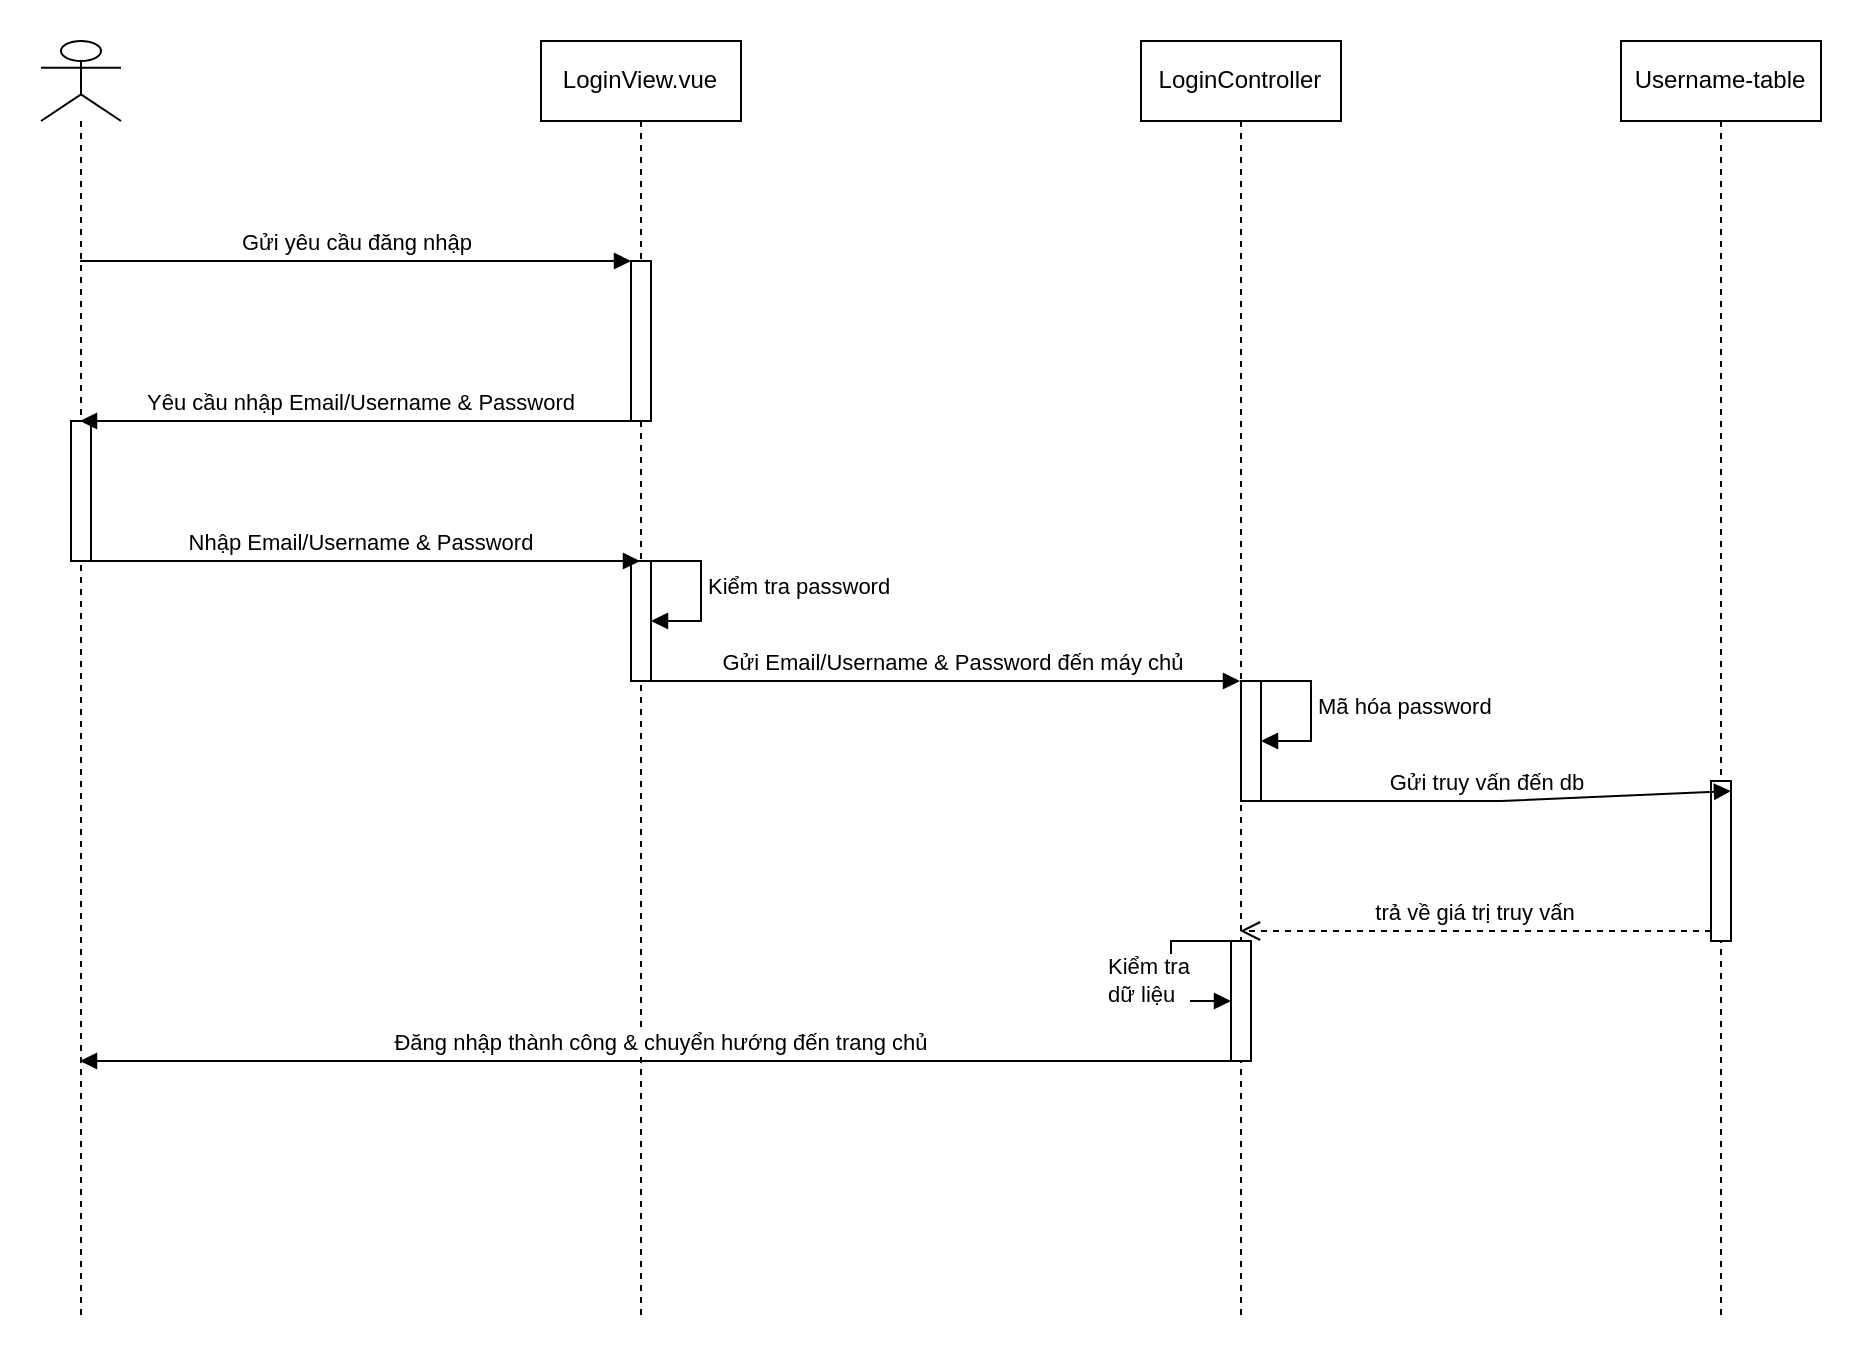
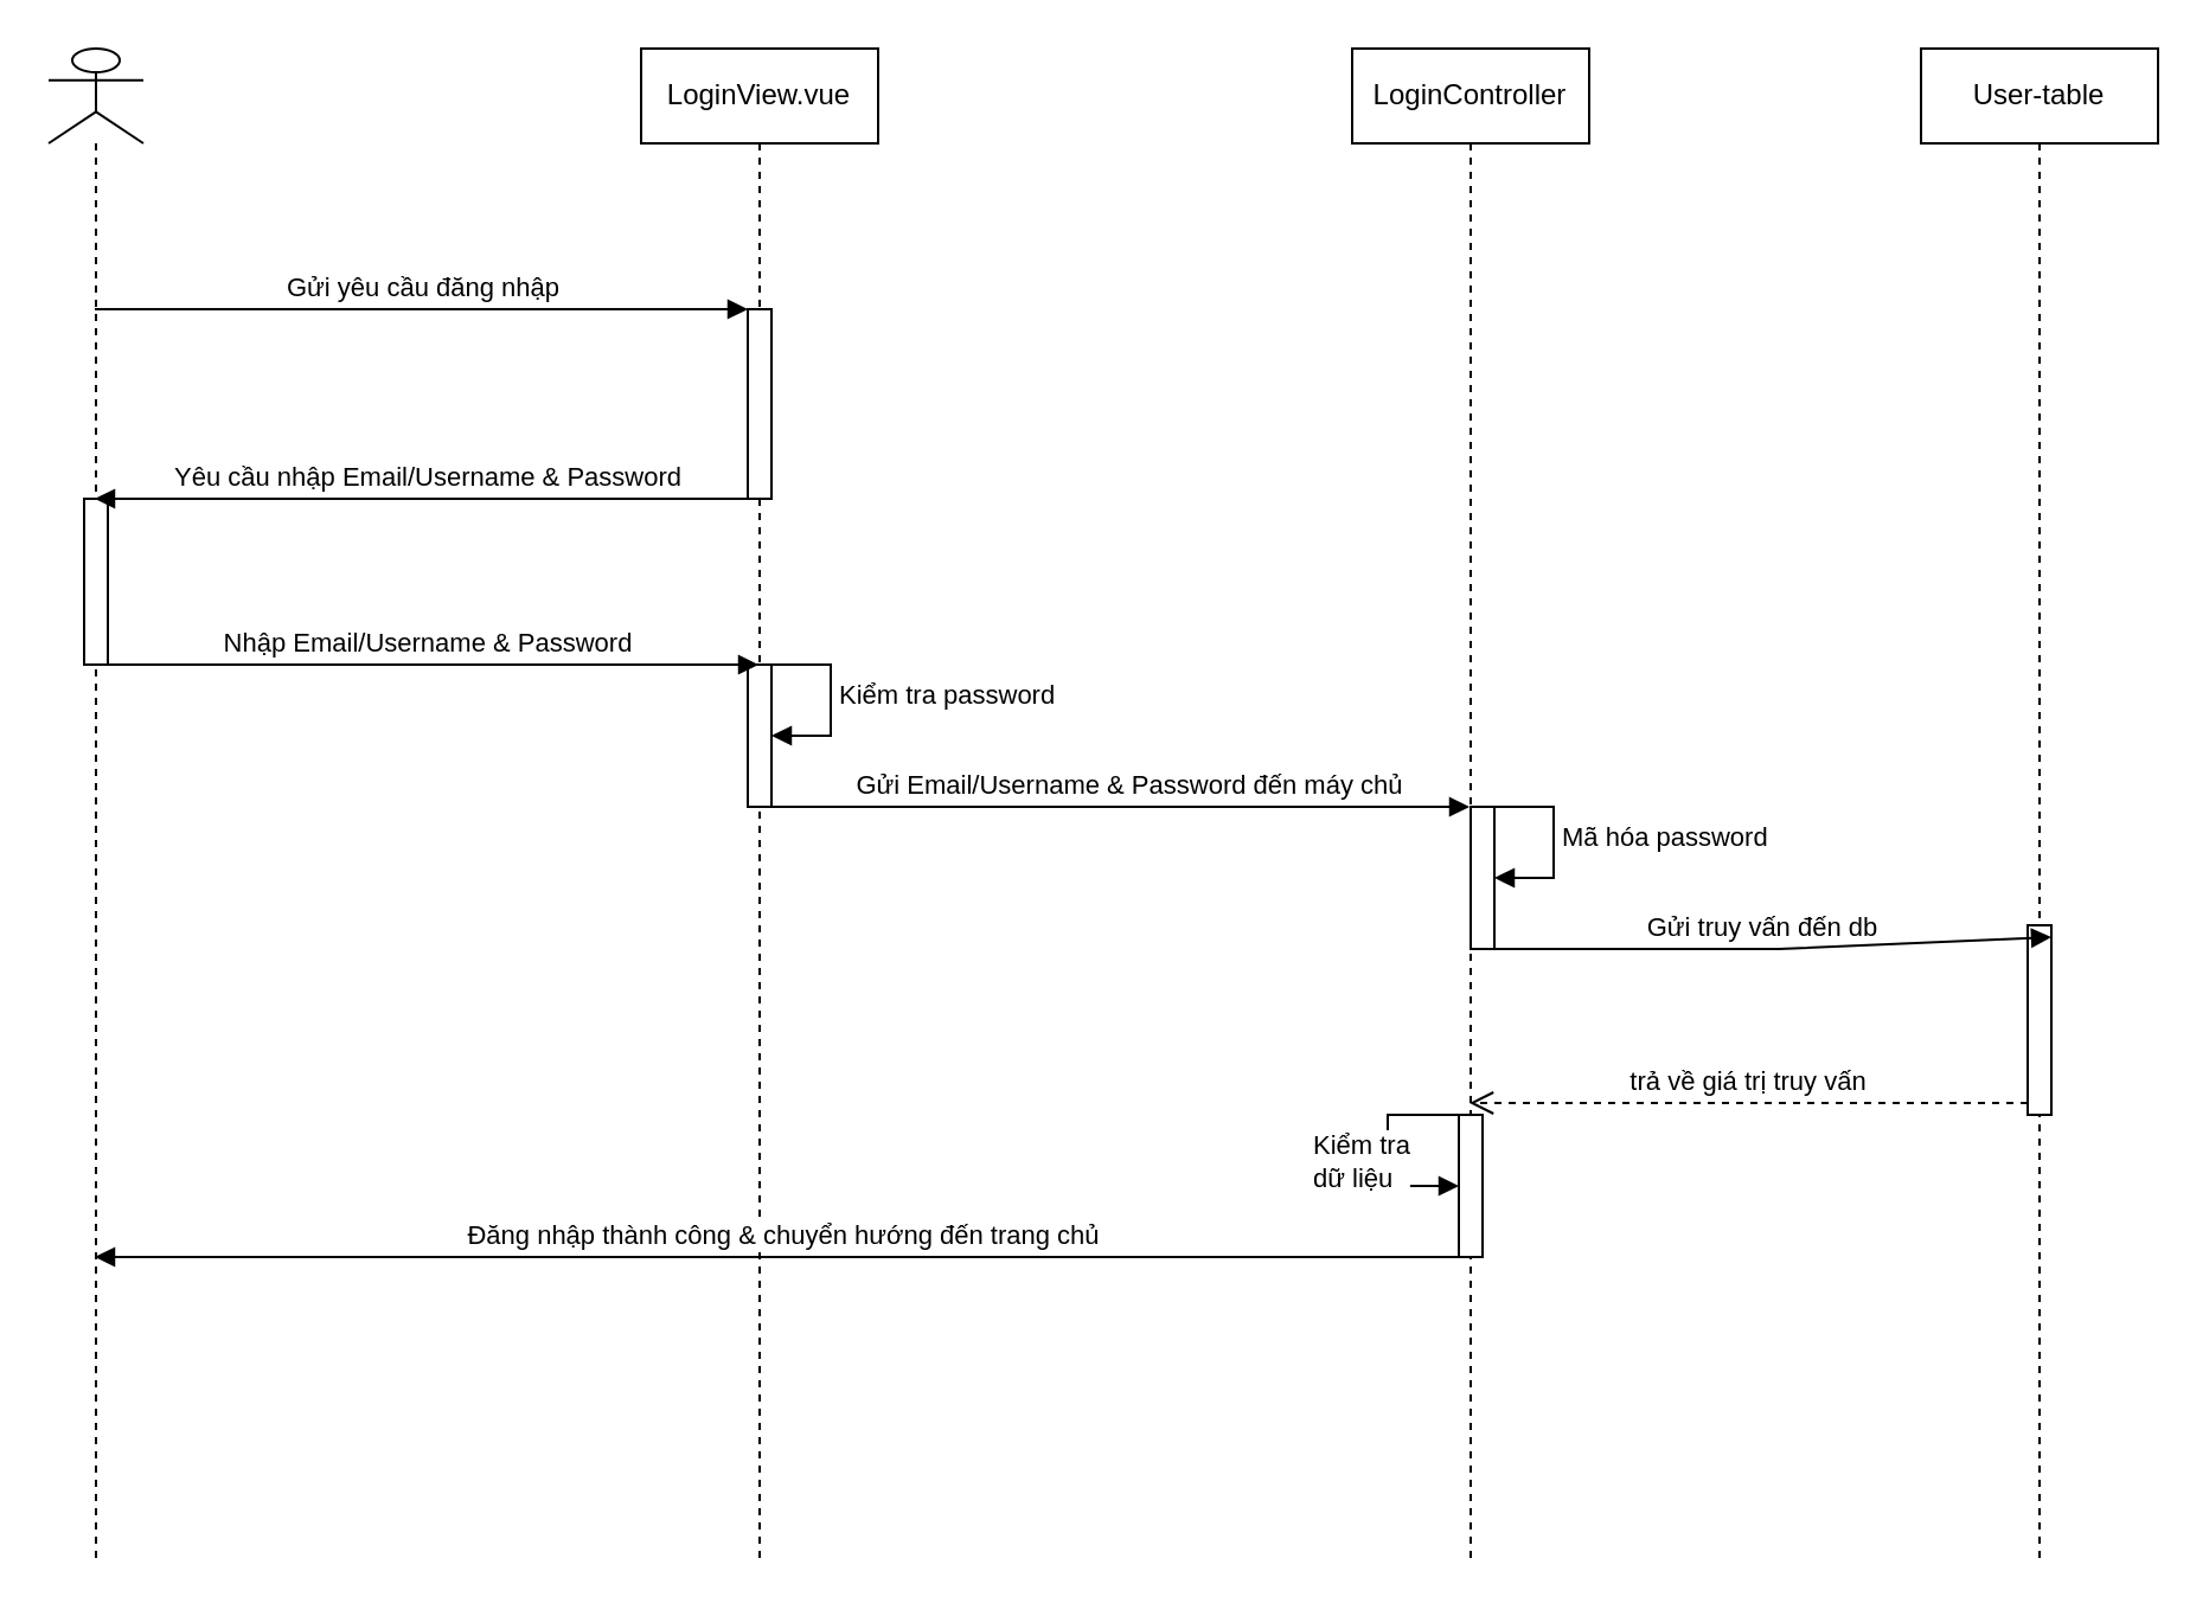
  <mxCell id="0" />
  <mxCell id="1" parent="0" />
  <mxCell id="2" value="" style="shape=umlLifeline;perimeter=lifelinePerimeter;whiteSpace=wrap;html=1;container=1;dropTarget=0;collapsible=0;recursiveResize=0;outlineConnect=0;portConstraint=eastwest;newEdgeStyle={&quot;curved&quot;:0,&quot;rounded&quot;:0};participant=umlActor;" parent="1" vertex="1"><mxGeometry x="20" y="20" width="40" height="640" as="geometry" /></mxCell>
  <mxCell id="3" value="" style="html=1;points=[[0,0,0,0,5],[0,1,0,0,-5],[1,0,0,0,5],[1,1,0,0,-5]];perimeter=orthogonalPerimeter;outlineConnect=0;targetShapes=umlLifeline;portConstraint=eastwest;newEdgeStyle={&quot;curved&quot;:0,&quot;rounded&quot;:0};" parent="2" vertex="1"><mxGeometry x="15" y="190" width="10" height="70" as="geometry" /></mxCell>
  <mxCell id="4" value="LoginView.vue" style="shape=umlLifeline;perimeter=lifelinePerimeter;whiteSpace=wrap;html=1;container=1;dropTarget=0;collapsible=0;recursiveResize=0;outlineConnect=0;portConstraint=eastwest;newEdgeStyle={&quot;curved&quot;:0,&quot;rounded&quot;:0};" parent="1" vertex="1"><mxGeometry x="270" y="20" width="100" height="640" as="geometry" /></mxCell>
  <mxCell id="5" value="" style="html=1;points=[[0,0,0,0,5],[0,1,0,0,-5],[1,0,0,0,5],[1,1,0,0,-5]];perimeter=orthogonalPerimeter;outlineConnect=0;targetShapes=umlLifeline;portConstraint=eastwest;newEdgeStyle={&quot;curved&quot;:0,&quot;rounded&quot;:0};" parent="4" vertex="1"><mxGeometry x="45" y="110" width="10" height="80" as="geometry" /></mxCell>
  <mxCell id="6" value="" style="html=1;points=[[0,0,0,0,5],[0,1,0,0,-5],[1,0,0,0,5],[1,1,0,0,-5]];perimeter=orthogonalPerimeter;outlineConnect=0;targetShapes=umlLifeline;portConstraint=eastwest;newEdgeStyle={&quot;curved&quot;:0,&quot;rounded&quot;:0};" parent="4" vertex="1"><mxGeometry x="45" y="260" width="10" height="60" as="geometry" /></mxCell>
  <mxCell id="7" value="Kiểm tra password" style="html=1;align=left;spacingLeft=2;endArrow=block;rounded=0;edgeStyle=orthogonalEdgeStyle;curved=0;rounded=0;" parent="4" target="6" edge="1"><mxGeometry relative="1" as="geometry"><mxPoint x="50" y="260" as="sourcePoint" /><Array as="points"><mxPoint x="80" y="290" /></Array></mxGeometry></mxCell>
  <mxCell id="8" value="LoginController" style="shape=umlLifeline;perimeter=lifelinePerimeter;whiteSpace=wrap;html=1;container=1;dropTarget=0;collapsible=0;recursiveResize=0;outlineConnect=0;portConstraint=eastwest;newEdgeStyle={&quot;curved&quot;:0,&quot;rounded&quot;:0};" parent="1" vertex="1"><mxGeometry x="570" y="20" width="100" height="640" as="geometry" /></mxCell>
  <mxCell id="9" value="" style="html=1;points=[[0,0,0,0,5],[0,1,0,0,-5],[1,0,0,0,5],[1,1,0,0,-5]];perimeter=orthogonalPerimeter;outlineConnect=0;targetShapes=umlLifeline;portConstraint=eastwest;newEdgeStyle={&quot;curved&quot;:0,&quot;rounded&quot;:0};" parent="8" vertex="1"><mxGeometry x="50" y="320" width="10" height="60" as="geometry" /></mxCell>
  <mxCell id="10" value="Mã hóa password" style="html=1;align=left;spacingLeft=2;endArrow=block;rounded=0;edgeStyle=orthogonalEdgeStyle;curved=0;rounded=0;" parent="8" target="9" edge="1"><mxGeometry relative="1" as="geometry"><mxPoint x="55" y="320" as="sourcePoint" /><Array as="points"><mxPoint x="85" y="350" /></Array></mxGeometry></mxCell>
  <mxCell id="11" value="" style="html=1;points=[[0,0,0,0,5],[0,1,0,0,-5],[1,0,0,0,5],[1,1,0,0,-5]];perimeter=orthogonalPerimeter;outlineConnect=0;targetShapes=umlLifeline;portConstraint=eastwest;newEdgeStyle={&quot;curved&quot;:0,&quot;rounded&quot;:0};" vertex="1" parent="8"><mxGeometry x="45" y="450" width="10" height="60" as="geometry" /></mxCell>
  <mxCell id="12" value="Kiểm tra&lt;div&gt;dữ liệu&lt;/div&gt;" style="html=1;align=left;spacingLeft=2;endArrow=block;rounded=0;edgeStyle=orthogonalEdgeStyle;curved=0;rounded=0;" edge="1" target="11" parent="8"><mxGeometry x="0.158" y="-35" relative="1" as="geometry"><mxPoint x="50" y="450" as="sourcePoint" /><Array as="points"><mxPoint x="15" y="450" /><mxPoint x="15" y="480" /></Array><mxPoint as="offset" /></mxGeometry></mxCell>
- <mxCell id="13" value="Username-table" style="shape=umlLifeline;perimeter=lifelinePerimeter;whiteSpace=wrap;html=1;container=1;dropTarget=0;collapsible=0;recursiveResize=0;outlineConnect=0;portConstraint=eastwest;newEdgeStyle={&quot;curved&quot;:0,&quot;rounded&quot;:0};" parent="1" vertex="1"><mxGeometry x="810" y="20" width="100" height="640" as="geometry" /></mxCell>
+ <mxCell id="13" value="User-table" style="shape=umlLifeline;perimeter=lifelinePerimeter;whiteSpace=wrap;html=1;container=1;dropTarget=0;collapsible=0;recursiveResize=0;outlineConnect=0;portConstraint=eastwest;newEdgeStyle={&quot;curved&quot;:0,&quot;rounded&quot;:0};" parent="1" vertex="1"><mxGeometry x="810" y="20" width="100" height="640" as="geometry" /></mxCell>
  <mxCell id="14" value="" style="html=1;points=[[0,0,0,0,5],[0,1,0,0,-5],[1,0,0,0,5],[1,1,0,0,-5]];perimeter=orthogonalPerimeter;outlineConnect=0;targetShapes=umlLifeline;portConstraint=eastwest;newEdgeStyle={&quot;curved&quot;:0,&quot;rounded&quot;:0};" parent="13" vertex="1"><mxGeometry x="45" y="370" width="10" height="80" as="geometry" /></mxCell>
  <mxCell id="15" value="Gửi yêu cầu đăng nhập" style="html=1;verticalAlign=bottom;endArrow=block;curved=0;rounded=0;" parent="1" source="2" target="5" edge="1"><mxGeometry x="0.001" width="80" relative="1" as="geometry"><mxPoint x="400" y="220" as="sourcePoint" /><mxPoint x="480" y="220" as="targetPoint" /><Array as="points"><mxPoint x="170" y="130" /></Array><mxPoint as="offset" /></mxGeometry></mxCell>
  <mxCell id="16" value="Yêu cầu nhập Email/Username &amp;amp; Password" style="html=1;verticalAlign=bottom;endArrow=block;curved=0;rounded=0;" parent="1" source="4" target="2" edge="1"><mxGeometry width="80" relative="1" as="geometry"><mxPoint x="320" y="210" as="sourcePoint" /><mxPoint x="480" y="220" as="targetPoint" /><Array as="points"><mxPoint x="260" y="210" /></Array></mxGeometry></mxCell>
  <mxCell id="17" value="Nhập Email/Username &amp;amp; Password" style="html=1;verticalAlign=bottom;endArrow=block;curved=0;rounded=0;" parent="1" edge="1"><mxGeometry width="80" relative="1" as="geometry"><mxPoint x="39.667" y="280" as="sourcePoint" /><mxPoint x="319.5" y="280" as="targetPoint" /></mxGeometry></mxCell>
  <mxCell id="18" value="Gửi Email/Username &amp;amp; Password đến máy chủ" style="html=1;verticalAlign=bottom;endArrow=block;curved=0;rounded=0;" parent="1" edge="1"><mxGeometry x="0.043" width="80" relative="1" as="geometry"><mxPoint x="319.667" y="340" as="sourcePoint" /><mxPoint x="619.5" y="340" as="targetPoint" /><Array as="points"><mxPoint x="500" y="340" /></Array><mxPoint as="offset" /></mxGeometry></mxCell>
  <mxCell id="19" value="trả về giá trị truy vấn" style="html=1;verticalAlign=bottom;endArrow=open;dashed=1;endSize=8;curved=0;rounded=0;exitX=0;exitY=1;exitDx=0;exitDy=-5;" parent="1" source="14" target="8" edge="1"><mxGeometry relative="1" as="geometry"><mxPoint x="619.997" y="475" as="targetPoint" /></mxGeometry></mxCell>
  <mxCell id="20" value="Gửi truy vấn đến db" style="html=1;verticalAlign=bottom;endArrow=block;curved=0;rounded=0;entryX=1;entryY=0;entryDx=0;entryDy=5;entryPerimeter=0;" edge="1" parent="1" source="8" target="14"><mxGeometry width="80" relative="1" as="geometry"><mxPoint x="460" y="350" as="sourcePoint" /><mxPoint x="540" y="350" as="targetPoint" /><Array as="points"><mxPoint x="750" y="400" /></Array></mxGeometry></mxCell>
  <mxCell id="21" value="Đăng nhập thành công &amp;amp; chuyển hướng đến trang chủ" style="html=1;verticalAlign=bottom;endArrow=block;curved=0;rounded=0;" edge="1" parent="1" source="8" target="2"><mxGeometry width="80" relative="1" as="geometry"><mxPoint x="460" y="350" as="sourcePoint" /><mxPoint x="60" y="530" as="targetPoint" /><Array as="points"><mxPoint x="580" y="530" /></Array></mxGeometry></mxCell>
